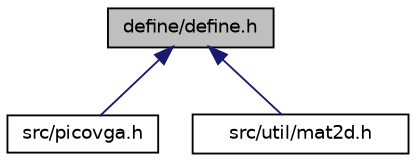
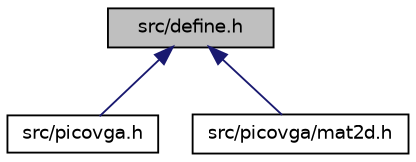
  digraph {
    node [color=black fillcolor=white fontname=Helvetica fontsize=10 shape=record style=filled]
    edge [color=midnightblue dir=back fontname=Helvetica fontsize=10 labelfontname=Helvetica labelfontsize=10 style=solid]
-   n1 [fillcolor=grey75 fontcolor=black height=0.2 label="define/define.h" width=0.4]
+   n1 [fillcolor=grey75 fontcolor=black height=0.2 label="src/define.h" width=0.4]
    n2 [height=0.2 label="src/picovga.h" width=0.4]
-   n3 [height=0.2 label="src/util/mat2d.h" width=0.4]
+   n3 [height=0.2 label="src/picovga/mat2d.h" width=0.4]
    n1 -> n2
    n1 -> n3
  }
